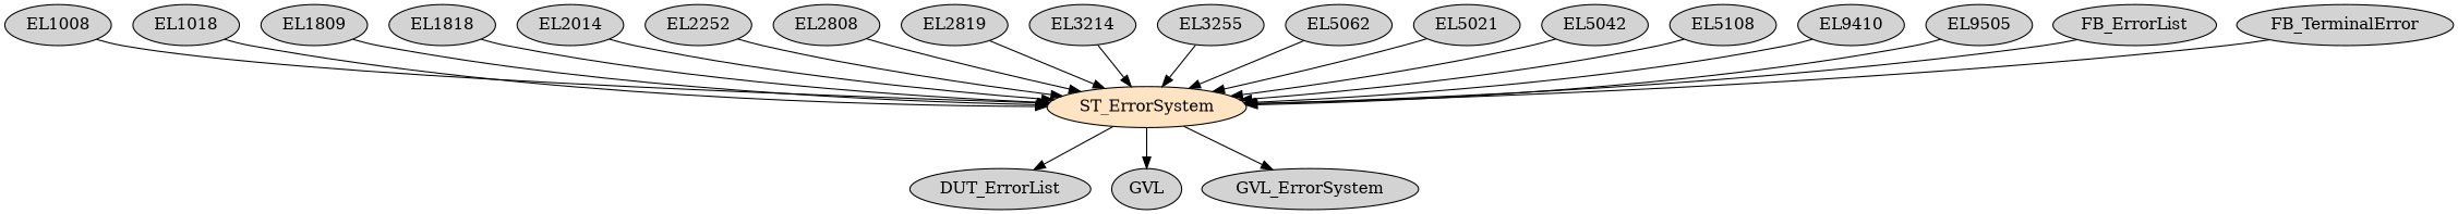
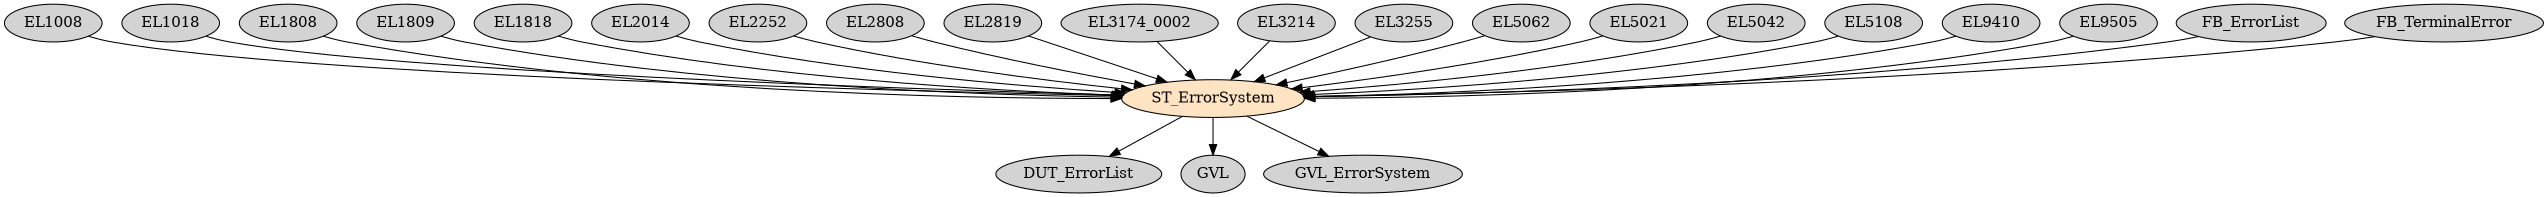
  digraph {
    node [style=filled]
    ST_ErrorSystem [fillcolor=bisque]
    n2 [label=DUT_ErrorList]
    GVL
    GVL_ErrorSystem
    EL1008
    EL1018
+   EL1808
    EL1809
    n9 [label=EL1818]
    EL2014
    EL2252
    EL2808
    EL2819
+   EL3174_0002
    EL3214
    EL3255
    n17 [label=EL5062]
    EL5021
    EL5042
    n20 [label=EL5108]
    EL9410
    EL9505
    FB_ErrorList
    FB_TerminalError
    ST_ErrorSystem -> n2
    ST_ErrorSystem -> GVL
    ST_ErrorSystem -> GVL_ErrorSystem
    EL1008 -> ST_ErrorSystem
    EL1018 -> ST_ErrorSystem
+   EL1808 -> ST_ErrorSystem
    EL1809 -> ST_ErrorSystem
    n9 -> ST_ErrorSystem
    EL2014 -> ST_ErrorSystem
    EL2252 -> ST_ErrorSystem
    EL2808 -> ST_ErrorSystem
    EL2819 -> ST_ErrorSystem
+   EL3174_0002 -> ST_ErrorSystem
    EL3214 -> ST_ErrorSystem
    EL3255 -> ST_ErrorSystem
    n17 -> ST_ErrorSystem
    EL5021 -> ST_ErrorSystem
    EL5042 -> ST_ErrorSystem
    n20 -> ST_ErrorSystem
    EL9410 -> ST_ErrorSystem
    EL9505 -> ST_ErrorSystem
    FB_ErrorList -> ST_ErrorSystem
    FB_TerminalError -> ST_ErrorSystem
  }
